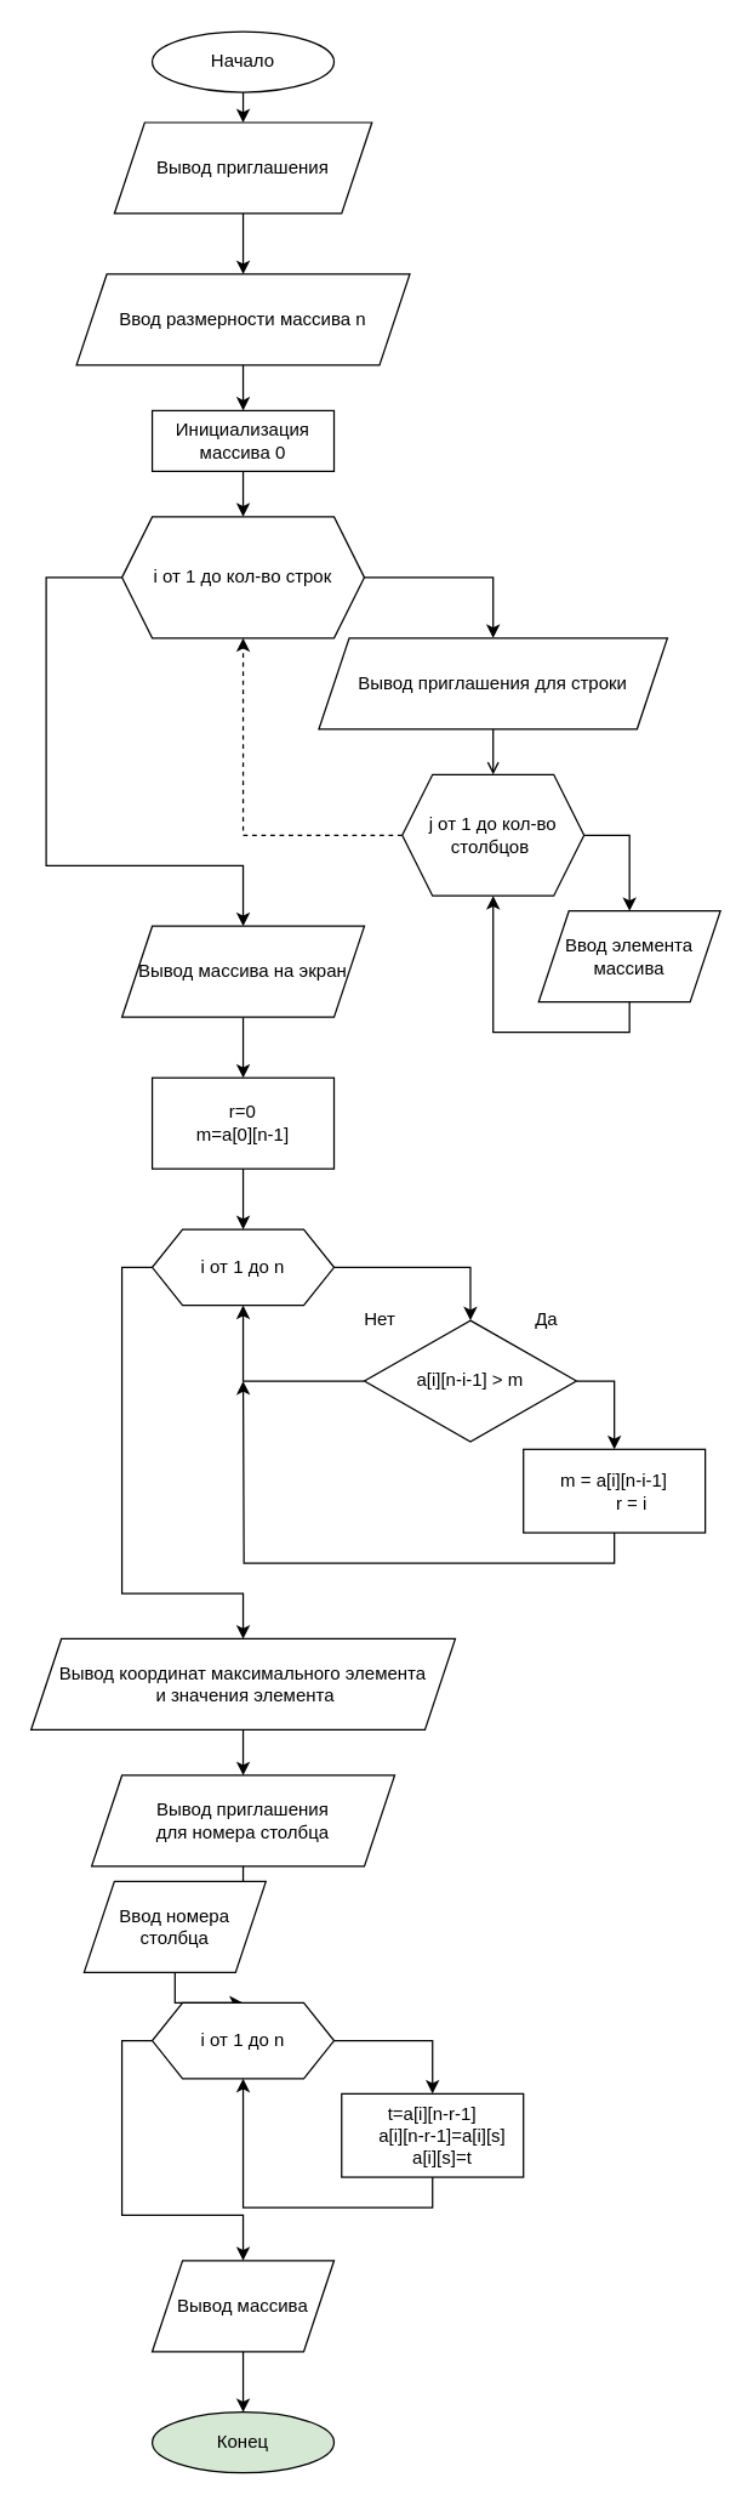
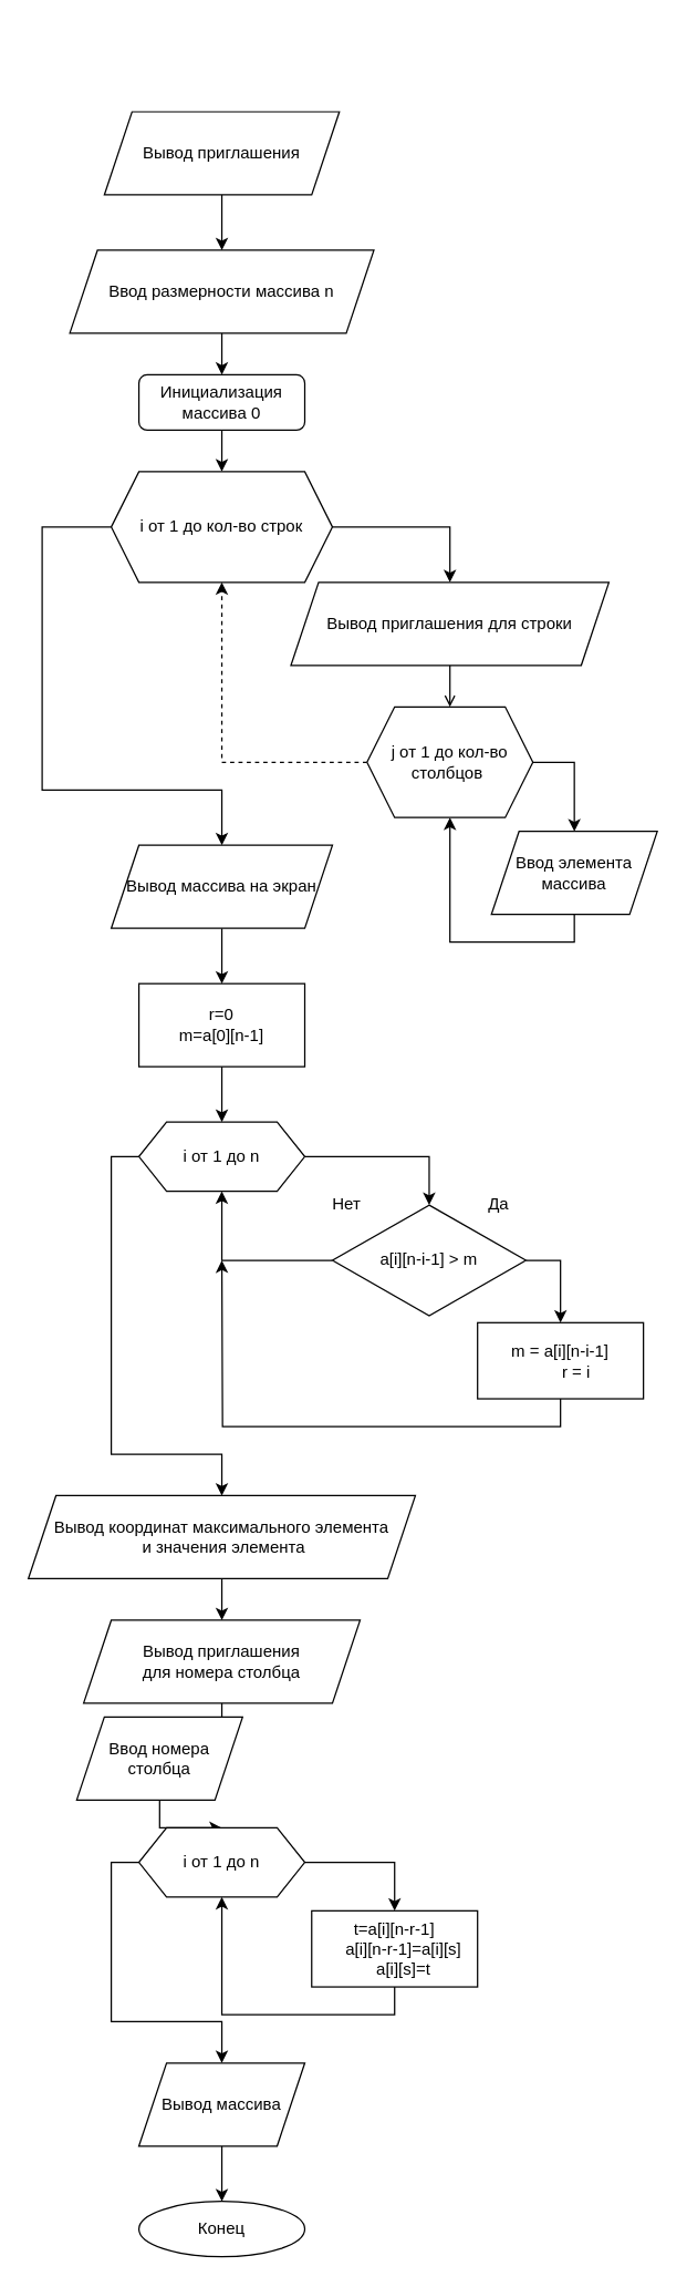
  <mxCell id="0" />
  <mxCell id="1" parent="0" />
- <mxCell id="2" style="edgeStyle=orthogonalEdgeStyle;rounded=0;orthogonalLoop=1;jettySize=auto;html=1;exitX=0.5;exitY=1;exitDx=0;exitDy=0;entryX=0.5;entryY=0;entryDx=0;entryDy=0;" parent="1" source="3" target="5" edge="1"><mxGeometry relative="1" as="geometry"><mxPoint x="160" y="80" as="targetPoint" /></mxGeometry></mxCell>
- <mxCell id="3" value="Начало" style="ellipse;whiteSpace=wrap;html=1;" parent="1" vertex="1"><mxGeometry x="100" y="20" width="120" height="40" as="geometry" /></mxCell>
  <mxCell id="4" style="edgeStyle=orthogonalEdgeStyle;rounded=0;orthogonalLoop=1;jettySize=auto;html=1;exitX=0.5;exitY=1;exitDx=0;exitDy=0;entryX=0.5;entryY=0;entryDx=0;entryDy=0;" parent="1" source="5" target="7" edge="1"><mxGeometry relative="1" as="geometry" /></mxCell>
  <mxCell id="5" value="Вывод приглашения" style="shape=parallelogram;perimeter=parallelogramPerimeter;whiteSpace=wrap;html=1;fixedSize=1;" parent="1" vertex="1"><mxGeometry x="75" y="80" width="170" height="60" as="geometry" /></mxCell>
  <mxCell id="6" style="edgeStyle=orthogonalEdgeStyle;rounded=0;orthogonalLoop=1;jettySize=auto;html=1;exitX=0.5;exitY=1;exitDx=0;exitDy=0;" parent="1" source="7" target="19" edge="1"><mxGeometry relative="1" as="geometry"><mxPoint x="160" y="410" as="targetPoint" /></mxGeometry></mxCell>
  <mxCell id="7" value="Ввод размерности массива n" style="shape=parallelogram;perimeter=parallelogramPerimeter;whiteSpace=wrap;html=1;fixedSize=1;" parent="1" vertex="1"><mxGeometry x="50" y="180" width="220" height="60" as="geometry" /></mxCell>
  <mxCell id="8" style="edgeStyle=orthogonalEdgeStyle;rounded=0;orthogonalLoop=1;jettySize=auto;html=1;exitX=0;exitY=0.5;exitDx=0;exitDy=0;entryX=0.5;entryY=0;entryDx=0;entryDy=0;" parent="1" source="10" target="13" edge="1"><mxGeometry relative="1" as="geometry"><Array as="points"><mxPoint x="30" y="380" /><mxPoint x="30" y="570" /><mxPoint x="160" y="570" /></Array></mxGeometry></mxCell>
  <mxCell id="9" style="edgeStyle=orthogonalEdgeStyle;rounded=0;orthogonalLoop=1;jettySize=auto;html=1;exitX=1;exitY=0.5;exitDx=0;exitDy=0;" parent="1" source="10" target="23" edge="1"><mxGeometry relative="1" as="geometry"><mxPoint x="280" y="450" as="targetPoint" /></mxGeometry></mxCell>
  <mxCell id="10" value="i от 1 до кол-во строк" style="shape=hexagon;perimeter=hexagonPerimeter2;whiteSpace=wrap;html=1;fixedSize=1;" parent="1" vertex="1"><mxGeometry x="80" y="340" width="160" height="80" as="geometry" /></mxCell>
  <mxCell id="11" style="edgeStyle=orthogonalEdgeStyle;rounded=0;orthogonalLoop=1;jettySize=auto;html=1;entryX=0.5;entryY=1;entryDx=0;entryDy=0;exitX=0.5;exitY=1;exitDx=0;exitDy=0;" parent="1" source="24" target="17" edge="1"><mxGeometry relative="1" as="geometry"><mxPoint x="420" y="710" as="sourcePoint" /></mxGeometry></mxCell>
  <mxCell id="12" style="edgeStyle=orthogonalEdgeStyle;rounded=0;orthogonalLoop=1;jettySize=auto;html=1;exitX=0.5;exitY=1;exitDx=0;exitDy=0;" parent="1" source="13" target="26" edge="1"><mxGeometry relative="1" as="geometry"><mxPoint x="160" y="740" as="targetPoint" /></mxGeometry></mxCell>
  <mxCell id="13" value="Вывод массива на экран" style="shape=parallelogram;perimeter=parallelogramPerimeter;whiteSpace=wrap;html=1;fixedSize=1;" parent="1" vertex="1"><mxGeometry x="80" y="610" width="160" height="60" as="geometry" /></mxCell>
- <mxCell id="14" value="Конец" style="ellipse;whiteSpace=wrap;html=1;fillColor=#d5e8d4;" parent="1" vertex="1"><mxGeometry x="100" y="1590" width="120" height="40" as="geometry" /></mxCell>
+ <mxCell id="14" value="Конец" style="ellipse;whiteSpace=wrap;html=1;" parent="1" vertex="1"><mxGeometry x="100" y="1590" width="120" height="40" as="geometry" /></mxCell>
  <mxCell id="15" style="edgeStyle=orthogonalEdgeStyle;rounded=0;orthogonalLoop=1;jettySize=auto;html=1;exitX=1;exitY=0.5;exitDx=0;exitDy=0;entryX=0.5;entryY=0;entryDx=0;entryDy=0;" parent="1" source="17" target="24" edge="1"><mxGeometry relative="1" as="geometry"><mxPoint x="420" y="640" as="targetPoint" /></mxGeometry></mxCell>
  <mxCell id="16" style="edgeStyle=orthogonalEdgeStyle;rounded=0;orthogonalLoop=1;jettySize=auto;html=1;exitX=0;exitY=0.5;exitDx=0;exitDy=0;entryX=0.5;entryY=1;entryDx=0;entryDy=0;dashed=1;" parent="1" source="17" target="10" edge="1"><mxGeometry relative="1" as="geometry" /></mxCell>
  <mxCell id="17" value="j от 1 до кол-во столбцов&amp;nbsp;" style="shape=hexagon;perimeter=hexagonPerimeter2;whiteSpace=wrap;html=1;fixedSize=1;" parent="1" vertex="1"><mxGeometry x="265" y="510" width="120" height="80" as="geometry" /></mxCell>
  <mxCell id="18" style="edgeStyle=orthogonalEdgeStyle;rounded=0;orthogonalLoop=1;jettySize=auto;html=1;exitX=0.5;exitY=1;exitDx=0;exitDy=0;" parent="1" source="19" target="10" edge="1"><mxGeometry relative="1" as="geometry" /></mxCell>
- <mxCell id="19" value="Инициализация массива 0" style="rounded=0;whiteSpace=wrap;html=1;" parent="1" vertex="1"><mxGeometry x="100" y="270" width="120" height="40" as="geometry" /></mxCell>
+ <mxCell id="19" value="Инициализация массива 0" style="whiteSpace=wrap;html=1;rounded=1;" parent="1" vertex="1"><mxGeometry x="100" y="270" width="120" height="40" as="geometry" /></mxCell>
  <mxCell id="20" style="edgeStyle=orthogonalEdgeStyle;rounded=0;orthogonalLoop=1;jettySize=auto;html=1;exitX=0.5;exitY=1;exitDx=0;exitDy=0;entryX=0.5;entryY=0;entryDx=0;entryDy=0;" parent="1" source="21" target="14" edge="1"><mxGeometry relative="1" as="geometry" /></mxCell>
  <mxCell id="21" value="Вывод массива" style="shape=parallelogram;perimeter=parallelogramPerimeter;whiteSpace=wrap;html=1;fixedSize=1;" parent="1" vertex="1"><mxGeometry x="100" y="1490" width="120" height="60" as="geometry" /></mxCell>
  <mxCell id="22" style="edgeStyle=orthogonalEdgeStyle;rounded=0;orthogonalLoop=1;jettySize=auto;html=1;exitX=0.5;exitY=1;exitDx=0;exitDy=0;entryX=0.5;entryY=0;entryDx=0;entryDy=0;endArrow=open;" parent="1" source="23" target="17" edge="1"><mxGeometry relative="1" as="geometry" /></mxCell>
  <mxCell id="23" value="Вывод приглашения для строки" style="shape=parallelogram;perimeter=parallelogramPerimeter;whiteSpace=wrap;html=1;fixedSize=1;" parent="1" vertex="1"><mxGeometry x="210" y="420" width="230" height="60" as="geometry" /></mxCell>
  <mxCell id="24" value="Ввод элемента массива" style="shape=parallelogram;perimeter=parallelogramPerimeter;whiteSpace=wrap;html=1;fixedSize=1;" parent="1" vertex="1"><mxGeometry x="355" y="600" width="120" height="60" as="geometry" /></mxCell>
  <mxCell id="25" style="edgeStyle=orthogonalEdgeStyle;rounded=0;orthogonalLoop=1;jettySize=auto;html=1;exitX=0.5;exitY=1;exitDx=0;exitDy=0;entryX=0.5;entryY=0;entryDx=0;entryDy=0;" parent="1" source="26" target="29" edge="1"><mxGeometry relative="1" as="geometry" /></mxCell>
  <mxCell id="26" value="&lt;div&gt;r=0&lt;/div&gt;&lt;div&gt;m=a[0][n-1]&lt;/div&gt;" style="rounded=0;whiteSpace=wrap;html=1;" parent="1" vertex="1"><mxGeometry x="100" y="710" width="120" height="60" as="geometry" /></mxCell>
  <mxCell id="27" style="edgeStyle=orthogonalEdgeStyle;rounded=0;orthogonalLoop=1;jettySize=auto;html=1;exitX=1;exitY=0.5;exitDx=0;exitDy=0;entryX=0.5;entryY=0;entryDx=0;entryDy=0;" parent="1" source="29" target="32" edge="1"><mxGeometry relative="1" as="geometry" /></mxCell>
  <mxCell id="28" style="edgeStyle=orthogonalEdgeStyle;rounded=0;orthogonalLoop=1;jettySize=auto;html=1;exitX=0;exitY=0.5;exitDx=0;exitDy=0;" parent="1" source="29" target="38" edge="1"><mxGeometry relative="1" as="geometry"><mxPoint x="160" y="1130" as="targetPoint" /><Array as="points"><mxPoint x="80" y="835" /><mxPoint x="80" y="1050" /><mxPoint x="160" y="1050" /><mxPoint x="160" y="1110" /></Array></mxGeometry></mxCell>
  <mxCell id="29" value="i от 1 до n" style="shape=hexagon;perimeter=hexagonPerimeter2;whiteSpace=wrap;html=1;fixedSize=1;" parent="1" vertex="1"><mxGeometry x="100" y="810" width="120" height="50" as="geometry" /></mxCell>
  <mxCell id="30" style="edgeStyle=orthogonalEdgeStyle;rounded=0;orthogonalLoop=1;jettySize=auto;html=1;exitX=1;exitY=0.5;exitDx=0;exitDy=0;entryX=0.5;entryY=0;entryDx=0;entryDy=0;" parent="1" source="32" target="36" edge="1"><mxGeometry relative="1" as="geometry" /></mxCell>
  <mxCell id="31" style="edgeStyle=orthogonalEdgeStyle;rounded=0;orthogonalLoop=1;jettySize=auto;html=1;exitX=0;exitY=0.5;exitDx=0;exitDy=0;entryX=0.5;entryY=1;entryDx=0;entryDy=0;" parent="1" source="32" target="29" edge="1"><mxGeometry relative="1" as="geometry" /></mxCell>
  <mxCell id="32" value="a[i][n-i-1] &amp;gt; m" style="rhombus;whiteSpace=wrap;html=1;" parent="1" vertex="1"><mxGeometry x="240" y="870" width="140" height="80" as="geometry" /></mxCell>
  <mxCell id="33" value="Да" style="text;html=1;align=center;verticalAlign=middle;resizable=0;points=[];autosize=1;strokeColor=none;" parent="1" vertex="1"><mxGeometry x="345" y="860" width="30" height="20" as="geometry" /></mxCell>
  <mxCell id="34" value="Нет" style="text;html=1;align=center;verticalAlign=middle;resizable=0;points=[];autosize=1;strokeColor=none;" parent="1" vertex="1"><mxGeometry x="230" y="860" width="40" height="20" as="geometry" /></mxCell>
  <mxCell id="35" style="edgeStyle=orthogonalEdgeStyle;rounded=0;orthogonalLoop=1;jettySize=auto;html=1;exitX=0.5;exitY=1;exitDx=0;exitDy=0;" parent="1" source="36" edge="1"><mxGeometry relative="1" as="geometry"><mxPoint x="160" y="910" as="targetPoint" /></mxGeometry></mxCell>
  <mxCell id="36" value="&lt;div&gt;m = a[i][n-i-1]&lt;/div&gt;&lt;div&gt;&amp;nbsp; &amp;nbsp; &amp;nbsp; &amp;nbsp;r = i&lt;/div&gt;" style="rounded=0;whiteSpace=wrap;html=1;" parent="1" vertex="1"><mxGeometry x="345" y="955" width="120" height="55" as="geometry" /></mxCell>
  <mxCell id="37" style="edgeStyle=orthogonalEdgeStyle;rounded=0;orthogonalLoop=1;jettySize=auto;html=1;exitX=0.5;exitY=1;exitDx=0;exitDy=0;" parent="1" source="38" target="40" edge="1"><mxGeometry relative="1" as="geometry" /></mxCell>
  <mxCell id="38" value="Вывод координат максимального элемента&lt;br&gt;&amp;nbsp;и значения элемента" style="shape=parallelogram;perimeter=parallelogramPerimeter;whiteSpace=wrap;html=1;fixedSize=1;" parent="1" vertex="1"><mxGeometry x="20" y="1080" width="280" height="60" as="geometry" /></mxCell>
  <mxCell id="39" style="edgeStyle=orthogonalEdgeStyle;rounded=0;orthogonalLoop=1;jettySize=auto;html=1;exitX=0.5;exitY=1;exitDx=0;exitDy=0;entryX=0.5;entryY=0;entryDx=0;entryDy=0;" parent="1" source="40" target="42" edge="1"><mxGeometry relative="1" as="geometry" /></mxCell>
  <mxCell id="40" value="Вывод приглашения &lt;br&gt;для номера столбца" style="shape=parallelogram;perimeter=parallelogramPerimeter;whiteSpace=wrap;html=1;fixedSize=1;" parent="1" vertex="1"><mxGeometry x="60" y="1170" width="200" height="60" as="geometry" /></mxCell>
  <mxCell id="41" style="edgeStyle=orthogonalEdgeStyle;rounded=0;orthogonalLoop=1;jettySize=auto;html=1;exitX=0.5;exitY=1;exitDx=0;exitDy=0;entryX=0.5;entryY=0;entryDx=0;entryDy=0;" parent="1" source="42" target="45" edge="1"><mxGeometry relative="1" as="geometry" /></mxCell>
  <mxCell id="42" value="Ввод номера столбца" style="shape=parallelogram;perimeter=parallelogramPerimeter;whiteSpace=wrap;html=1;fixedSize=1;" parent="1" vertex="1"><mxGeometry x="55" y="1240" width="120" height="60" as="geometry" /></mxCell>
  <mxCell id="43" style="edgeStyle=orthogonalEdgeStyle;rounded=0;orthogonalLoop=1;jettySize=auto;html=1;exitX=1;exitY=0.5;exitDx=0;exitDy=0;entryX=0.5;entryY=0;entryDx=0;entryDy=0;" parent="1" source="45" target="47" edge="1"><mxGeometry relative="1" as="geometry"><mxPoint x="410" y="1470" as="targetPoint" /></mxGeometry></mxCell>
  <mxCell id="44" style="edgeStyle=orthogonalEdgeStyle;rounded=0;orthogonalLoop=1;jettySize=auto;html=1;exitX=0;exitY=0.5;exitDx=0;exitDy=0;" parent="1" source="45" target="21" edge="1"><mxGeometry relative="1" as="geometry"><Array as="points"><mxPoint x="80" y="1345" /><mxPoint x="80" y="1460" /><mxPoint x="160" y="1460" /></Array></mxGeometry></mxCell>
  <mxCell id="45" value="i от 1 до n" style="shape=hexagon;perimeter=hexagonPerimeter2;whiteSpace=wrap;html=1;fixedSize=1;" parent="1" vertex="1"><mxGeometry x="100" y="1320" width="120" height="50" as="geometry" /></mxCell>
  <mxCell id="46" style="edgeStyle=orthogonalEdgeStyle;rounded=0;orthogonalLoop=1;jettySize=auto;html=1;exitX=0.5;exitY=1;exitDx=0;exitDy=0;entryX=0.5;entryY=1;entryDx=0;entryDy=0;" parent="1" source="47" target="45" edge="1"><mxGeometry relative="1" as="geometry"><mxPoint x="160" y="1420" as="targetPoint" /></mxGeometry></mxCell>
  <mxCell id="47" value="&lt;div&gt;t=a[i][n-r-1]&lt;/div&gt;&lt;div&gt;&amp;nbsp; &amp;nbsp; a[i][n-r-1]=a[i][s]&lt;/div&gt;&lt;div&gt;&amp;nbsp; &amp;nbsp; a[i][s]=t&lt;/div&gt;" style="rounded=0;whiteSpace=wrap;html=1;" parent="1" vertex="1"><mxGeometry x="225" y="1380" width="120" height="55" as="geometry" /></mxCell>
